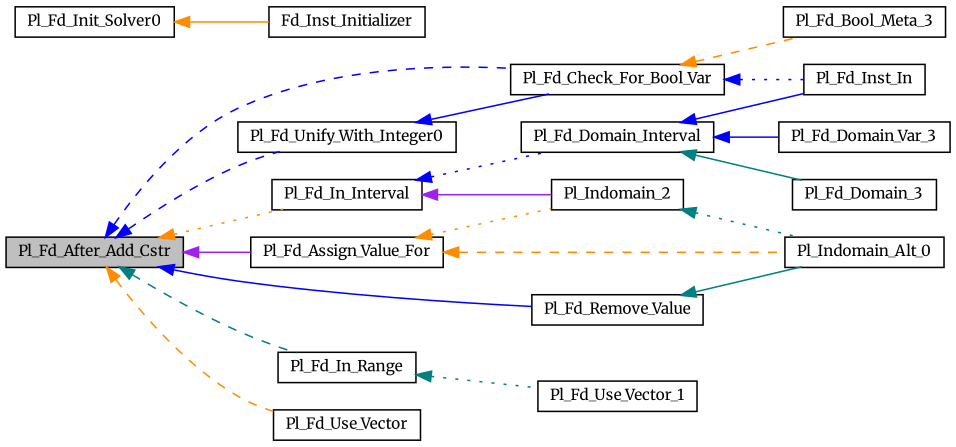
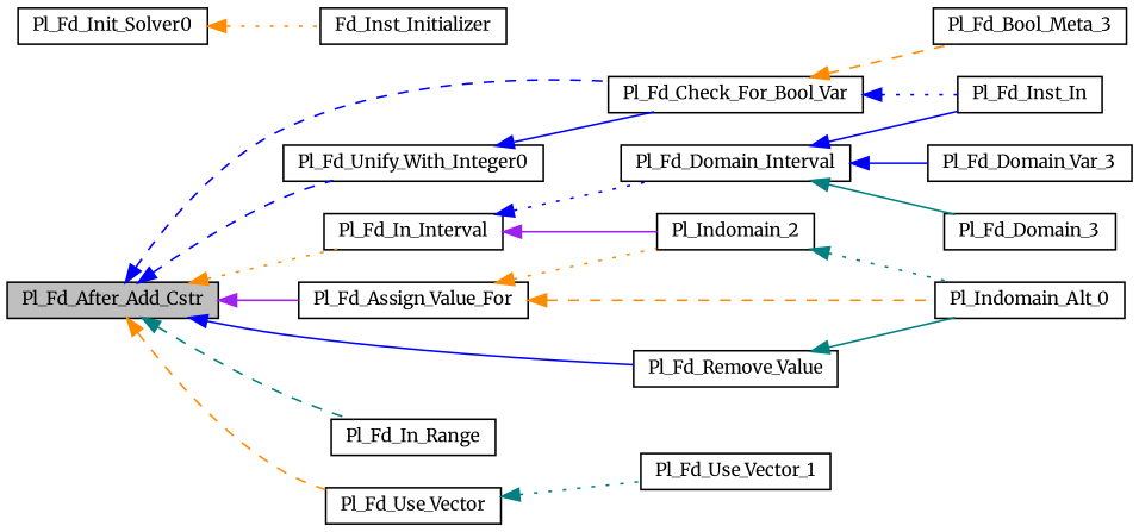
  digraph {
    fontname=Merriweather
    rankdir=LR
    node [color=black fillcolor=white fontname=Merriweather fontsize=10 shape=record style=filled]
    edge [color=blue dir=back fontname=Merriweather fontsize=10 labelfontname=Helvetica labelfontsize=10 style=solid]
    n1 [fillcolor=grey75 fontcolor=black height=0.2 label=Pl_Fd_After_Add_Cstr width=0.4]
    n2 [height=0.2 label=Pl_Fd_In_Interval width=0.4]
    n3 [height=0.2 label=Pl_Fd_In_Range width=0.4]
    n4 [height=0.2 label=Pl_Fd_Assign_Value_For width=0.4]
    n5 [height=0.2 label=Pl_Fd_Unify_With_Integer0 width=0.4]
    n6 [height=0.2 label=Pl_Fd_Check_For_Bool_Var width=0.4]
    n7 [height=0.2 label=Pl_Fd_Remove_Value width=0.4]
    n8 [height=0.2 label=Pl_Fd_Use_Vector width=0.4]
    n9 [height=0.2 label=Pl_Fd_Domain_Interval width=0.4]
    n10 [height=0.2 label=Pl_Indomain_2 width=0.4]
    n11 [height=0.2 label=Pl_Indomain_Alt_0 width=0.4]
    n12 [height=0.2 label=Pl_Fd_Inst_In width=0.4]
    n13 [height=0.2 label=Pl_Fd_Bool_Meta_3 width=0.4]
    n14 [height=0.2 label=Pl_Fd_Use_Vector_1 width=0.4]
    n15 [height=0.2 label=Pl_Fd_Domain_Var_3 width=0.4]
    n16 [height=0.2 label=Pl_Fd_Domain_3 width=0.4]
    n17 [height=0.2 label=Pl_Fd_Init_Solver0 width=0.4]
    n18 [height=0.2 label=Fd_Inst_Initializer width=0.4]
    n1 -> n2 [color=darkorange style=dotted]
    n1 -> n3 [color=teal style=dashed]
    n1 -> n4 [color=purple]
    n1 -> n5 [style=dashed]
    n1 -> n6 [style=dashed]
    n1 -> n7
    n1 -> n8 [color=darkorange style=dashed]
    n2 -> n9 [style=dotted]
    n2 -> n10 [color=purple]
    n4 -> n10 [color=darkorange style=dotted]
    n4 -> n11 [color=darkorange style=dashed]
    n5 -> n6
    n6 -> n12 [style=dotted]
    n6 -> n13 [color=darkorange style=dashed]
    n7 -> n11 [color=teal]
-   n3 -> n14 [color=teal style=dotted]
+   n8 -> n14 [color=teal style=dotted]
    n9 -> n12
    n9 -> n15
    n9 -> n16 [color=teal]
    n10 -> n11 [color=teal style=dotted]
-   n17 -> n18 [color=darkorange]
+   n17 -> n18 [color=darkorange style=dotted]
  }
